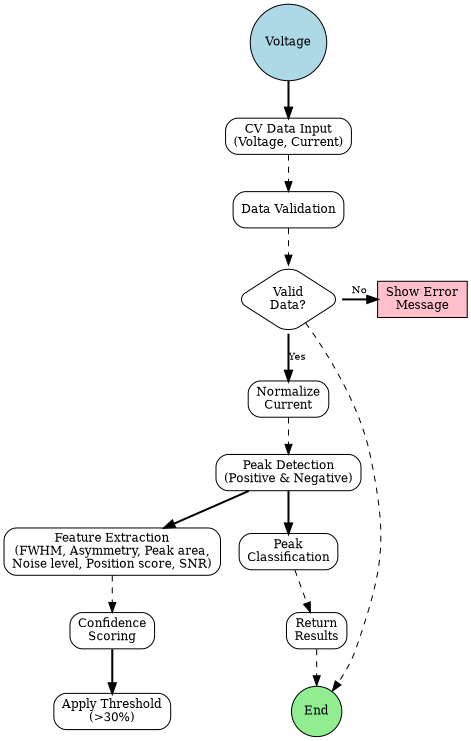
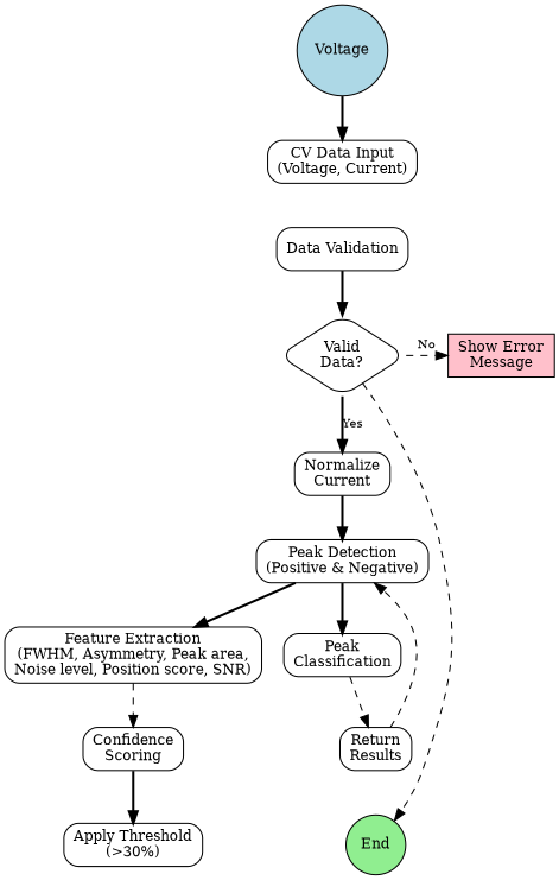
  digraph {
    rankdir=TB
    node [fontsize=12 shape=box style=rounded]
    edge [fontsize=10 style=dashed]
    n1 [label="Valid\nData?" shape=diamond]
    n2 [fillcolor=pink label="Show Error\nMessage" style=filled]
    n3 [label="Normalize\nCurrent"]
    n4 [fillcolor=lightgreen label=End shape=circle style=filled]
    n5 [fillcolor=lightblue label=Voltage shape=circle style=filled]
    n6 [label="CV Data Input\n(Voltage, Current)"]
    n7 [label="Data Validation"]
    n8 [label="Peak Detection\n(Positive & Negative)"]
    n9 [label="Feature Extraction\n(FWHM, Asymmetry, Peak area,\nNoise level, Position score, SNR)"]
    n10 [label="Peak\nClassification"]
    n11 [label="Confidence\nScoring"]
    n12 [label="Apply Threshold\n(>30%)"]
    n13 [label="Return\nResults"]
    subgraph sub_1 {
      rank=same
      n1
      n2
    }
-   n1 -> n2 [constraint=false label=No style=bold]
+   n1 -> n2 [constraint=false label=No]
    n1 -> n3 [label=Yes style=bold weight=2]
    n1 -> n4 [constraint=false]
-   n3 -> n8
+   n3 -> n8 [style=bold]
    n5 -> n6 [style=bold]
-   n6 -> n7
-   n7 -> n1
+   n7 -> n1 [style=bold]
    n8 -> n9 [style=bold]
    n8 -> n10 [style=bold]
    n9 -> n11
    n10 -> n13
    n11 -> n12 [style=bold]
-   n13 -> n4
+   n13 -> n8
  }
